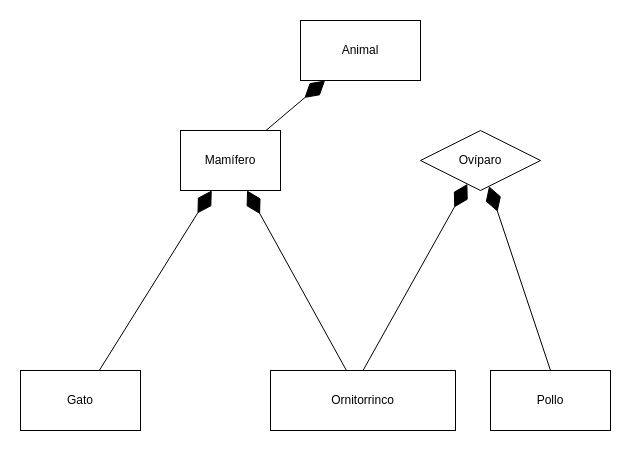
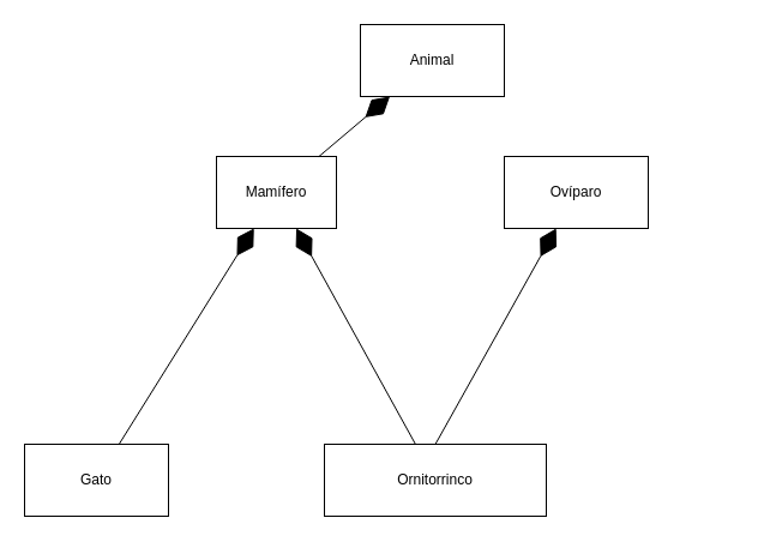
  <mxCell id="0" />
  <mxCell id="1" parent="0" />
  <mxCell id="2" value="Animal" style="rounded=0;whiteSpace=wrap;html=1;" vertex="1" parent="1"><mxGeometry x="300" y="20" width="120" height="60" as="geometry" /></mxCell>
  <mxCell id="3" value="Mamífero" style="rounded=0;whiteSpace=wrap;html=1;" vertex="1" parent="1"><mxGeometry x="180" y="130" width="100" height="60" as="geometry" /></mxCell>
- <mxCell id="4" value="Ovíparo" style="rhombus;whiteSpace=wrap;html=1;" vertex="1" parent="1"><mxGeometry x="420" y="130" width="120" height="60" as="geometry" /></mxCell>
- <mxCell id="5" value="Pollo" style="rounded=0;whiteSpace=wrap;html=1;" vertex="1" parent="1"><mxGeometry x="490" y="370" width="120" height="60" as="geometry" /></mxCell>
+ <mxCell id="4" value="Ovíparo" style="rounded=0;whiteSpace=wrap;html=1;" vertex="1" parent="1"><mxGeometry x="420" y="130" width="120" height="60" as="geometry" /></mxCell>
  <mxCell id="6" value="Gato" style="rounded=0;whiteSpace=wrap;html=1;" vertex="1" parent="1"><mxGeometry x="20" y="370" width="120" height="60" as="geometry" /></mxCell>
  <mxCell id="7" value="Ornitorrinco" style="rounded=0;whiteSpace=wrap;html=1;" vertex="1" parent="1"><mxGeometry x="270" y="370" width="185" height="60" as="geometry" /></mxCell>
  <mxCell id="8" value="" style="endArrow=diamondThin;endFill=1;endSize=24;html=1;rounded=0;exitX=0.5;exitY=0;exitDx=0;exitDy=0;" edge="1" parent="1" source="7" target="4"><mxGeometry width="160" relative="1" as="geometry"><mxPoint x="300" y="320" as="sourcePoint" /><mxPoint x="460" y="320" as="targetPoint" /></mxGeometry></mxCell>
- <mxCell id="9" value="" style="endArrow=diamondThin;endFill=1;endSize=24;html=1;rounded=0;exitX=0.5;exitY=0;exitDx=0;exitDy=0;" edge="1" parent="1" source="5" target="4"><mxGeometry width="160" relative="1" as="geometry"><mxPoint x="300" y="320" as="sourcePoint" /><mxPoint x="460" y="320" as="targetPoint" /></mxGeometry></mxCell>
  <mxCell id="10" value="" style="endArrow=diamondThin;endFill=1;endSize=24;html=1;rounded=0;" edge="1" parent="1" source="6" target="3"><mxGeometry width="160" relative="1" as="geometry"><mxPoint x="300" y="320" as="sourcePoint" /><mxPoint x="460" y="320" as="targetPoint" /></mxGeometry></mxCell>
  <mxCell id="11" value="" style="endArrow=diamondThin;endFill=1;endSize=24;html=1;rounded=0;" edge="1" parent="1" source="3" target="2"><mxGeometry width="160" relative="1" as="geometry"><mxPoint x="300" y="320" as="sourcePoint" /><mxPoint x="460" y="320" as="targetPoint" /></mxGeometry></mxCell>
  <mxCell id="12" value="" style="endArrow=diamondThin;endFill=1;endSize=24;html=1;rounded=0;" edge="1" parent="1" source="7" target="3"><mxGeometry width="160" relative="1" as="geometry"><mxPoint x="260.909" y="140" as="sourcePoint" /><mxPoint x="220" y="300" as="targetPoint" /></mxGeometry></mxCell>
